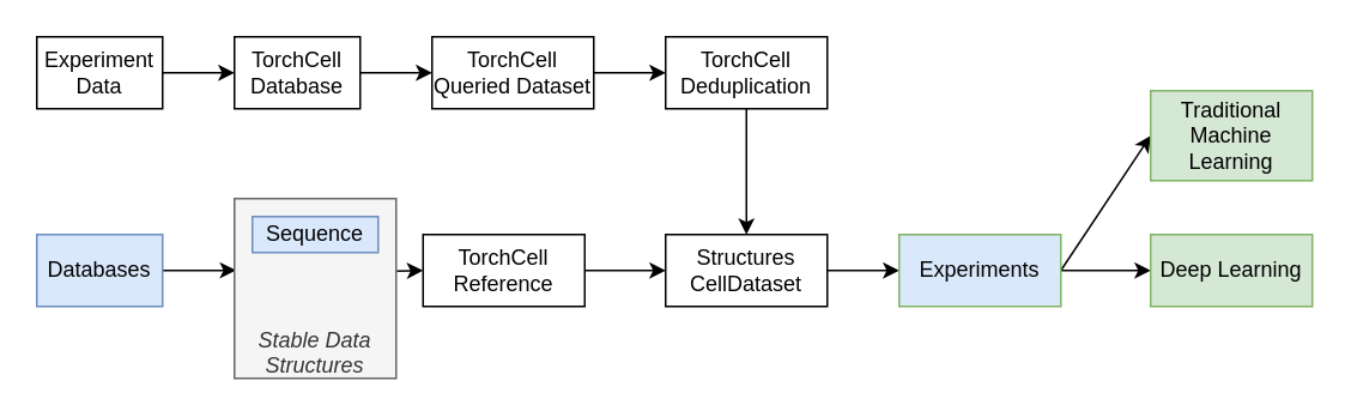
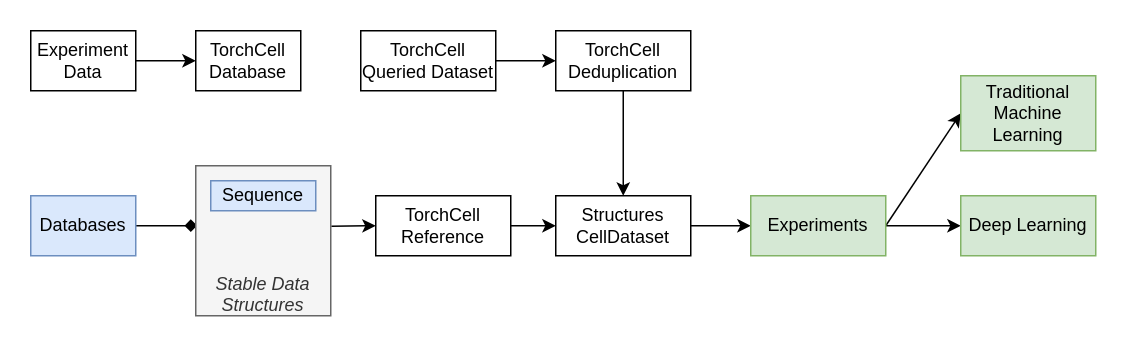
  <mxCell id="0" />
  <mxCell id="1" parent="0" />
  <mxCell id="2" style="edgeStyle=none;html=1;exitX=1;exitY=0.5;exitDx=0;exitDy=0;entryX=0;entryY=0.5;entryDx=0;entryDy=0;" edge="1" parent="1" source="3" target="5"><mxGeometry relative="1" as="geometry" /></mxCell>
  <mxCell id="3" value="Experiment&lt;br&gt;Data" style="rounded=0;whiteSpace=wrap;html=1;" vertex="1" parent="1"><mxGeometry x="20" y="20" width="70" height="40" as="geometry" /></mxCell>
- <mxCell id="4" style="edgeStyle=none;html=1;exitX=1;exitY=0.5;exitDx=0;exitDy=0;entryX=0;entryY=0.5;entryDx=0;entryDy=0;" edge="1" parent="1" source="5" target="7"><mxGeometry relative="1" as="geometry" /></mxCell>
  <mxCell id="5" value="TorchCell&lt;br&gt;Database" style="rounded=0;whiteSpace=wrap;html=1;" vertex="1" parent="1"><mxGeometry x="130" y="20" width="70" height="40" as="geometry" /></mxCell>
  <mxCell id="6" style="edgeStyle=none;html=1;exitX=1;exitY=0.5;exitDx=0;exitDy=0;entryX=0;entryY=0.5;entryDx=0;entryDy=0;" edge="1" parent="1" source="7" target="9"><mxGeometry relative="1" as="geometry" /></mxCell>
  <mxCell id="7" value="TorchCell Queried Dataset" style="rounded=0;whiteSpace=wrap;html=1;" vertex="1" parent="1"><mxGeometry x="240" y="20" width="90" height="40" as="geometry" /></mxCell>
  <mxCell id="8" style="edgeStyle=none;html=1;exitX=0.5;exitY=1;exitDx=0;exitDy=0;entryX=0.5;entryY=0;entryDx=0;entryDy=0;" edge="1" parent="1" source="9" target="19"><mxGeometry relative="1" as="geometry" /></mxCell>
  <mxCell id="9" value="TorchCell Deduplication" style="rounded=0;whiteSpace=wrap;html=1;" vertex="1" parent="1"><mxGeometry x="370" y="20" width="90" height="40" as="geometry" /></mxCell>
- <mxCell id="10" style="edgeStyle=none;html=1;exitX=1;exitY=0.5;exitDx=0;exitDy=0;entryX=0.01;entryY=0.399;entryDx=0;entryDy=0;entryPerimeter=0;" edge="1" parent="1" source="11" target="16"><mxGeometry relative="1" as="geometry" /></mxCell>
+ <mxCell id="10" style="edgeStyle=none;html=1;exitX=1;exitY=0.5;exitDx=0;exitDy=0;entryX=0.01;entryY=0.399;entryDx=0;entryDy=0;entryPerimeter=0;endArrow=diamond;" edge="1" parent="1" source="11" target="16"><mxGeometry relative="1" as="geometry" /></mxCell>
  <mxCell id="11" value="Databases" style="rounded=0;whiteSpace=wrap;html=1;fillColor=#dae8fc;strokeColor=#6c8ebf;" vertex="1" parent="1"><mxGeometry x="20" y="130" width="70" height="40" as="geometry" /></mxCell>
  <mxCell id="12" style="edgeStyle=none;html=1;entryX=0;entryY=0.5;entryDx=0;entryDy=0;exitX=1.004;exitY=0.403;exitDx=0;exitDy=0;exitPerimeter=0;" edge="1" parent="1" source="16" target="14"><mxGeometry relative="1" as="geometry"><mxPoint x="260" y="250" as="targetPoint" /><mxPoint x="219" y="150" as="sourcePoint" /></mxGeometry></mxCell>
  <mxCell id="13" style="edgeStyle=none;html=1;exitX=1;exitY=0.5;exitDx=0;exitDy=0;entryX=0;entryY=0.5;entryDx=0;entryDy=0;" edge="1" parent="1" source="14" target="19"><mxGeometry relative="1" as="geometry" /></mxCell>
- <mxCell id="14" value="TorchCell Reference" style="rounded=0;whiteSpace=wrap;html=1;" vertex="1" parent="1"><mxGeometry x="235" y="130" width="90" height="40" as="geometry" /></mxCell>
+ <mxCell id="14" value="TorchCell Reference" style="rounded=0;whiteSpace=wrap;html=1;" vertex="1" parent="1"><mxGeometry x="250" y="130" width="90" height="40" as="geometry" /></mxCell>
  <mxCell id="15" value="" style="group" vertex="1" connectable="0" parent="1"><mxGeometry x="130" y="110" width="90" height="100" as="geometry" /></mxCell>
  <mxCell id="16" value="&lt;br&gt;&lt;br&gt;&lt;br&gt;&lt;br&gt;&lt;br&gt;&lt;i&gt;Stable Data Structures&lt;/i&gt;" style="rounded=0;whiteSpace=wrap;html=1;fillColor=#f5f5f5;fontColor=#333333;strokeColor=#666666;" vertex="1" parent="15"><mxGeometry width="90" height="100" as="geometry" /></mxCell>
  <mxCell id="17" value="Sequence" style="rounded=0;whiteSpace=wrap;html=1;fillColor=#dae8fc;strokeColor=#6c8ebf;" vertex="1" parent="15"><mxGeometry x="10" y="10" width="70" height="20" as="geometry" /></mxCell>
  <mxCell id="18" style="edgeStyle=none;html=1;exitX=1;exitY=0.5;exitDx=0;exitDy=0;entryX=0;entryY=0.5;entryDx=0;entryDy=0;" edge="1" parent="1" source="19" target="22"><mxGeometry relative="1" as="geometry" /></mxCell>
  <mxCell id="19" value="Structures CellDataset" style="rounded=0;whiteSpace=wrap;html=1;" vertex="1" parent="1"><mxGeometry x="370" y="130" width="90" height="40" as="geometry" /></mxCell>
  <mxCell id="20" style="edgeStyle=none;html=1;exitX=1;exitY=0.5;exitDx=0;exitDy=0;entryX=0;entryY=0.5;entryDx=0;entryDy=0;" edge="1" parent="1" source="22" target="24"><mxGeometry relative="1" as="geometry"><mxPoint x="630" y="120" as="targetPoint" /></mxGeometry></mxCell>
  <mxCell id="21" style="edgeStyle=none;html=1;exitX=1;exitY=0.5;exitDx=0;exitDy=0;entryX=0;entryY=0.5;entryDx=0;entryDy=0;" edge="1" parent="1" source="22" target="23"><mxGeometry relative="1" as="geometry" /></mxCell>
- <mxCell id="22" value="Experiments" style="rounded=0;whiteSpace=wrap;html=1;fillColor=#dae8fc;strokeColor=#82b366;" vertex="1" parent="1"><mxGeometry x="500" y="130" width="90" height="40" as="geometry" /></mxCell>
+ <mxCell id="22" value="Experiments" style="rounded=0;whiteSpace=wrap;html=1;fillColor=#d5e8d4;strokeColor=#82b366;" vertex="1" parent="1"><mxGeometry x="500" y="130" width="90" height="40" as="geometry" /></mxCell>
  <mxCell id="23" value="Deep Learning" style="rounded=0;whiteSpace=wrap;html=1;fillColor=#d5e8d4;strokeColor=#82b366;" vertex="1" parent="1"><mxGeometry x="640" y="130" width="90" height="40" as="geometry" /></mxCell>
  <mxCell id="24" value="Traditional Machine Learning" style="rounded=0;whiteSpace=wrap;html=1;fillColor=#d5e8d4;strokeColor=#82b366;" vertex="1" parent="1"><mxGeometry x="640" y="50" width="90" height="50" as="geometry" /></mxCell>
